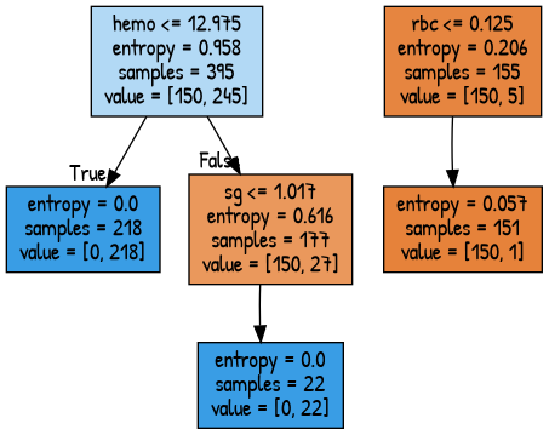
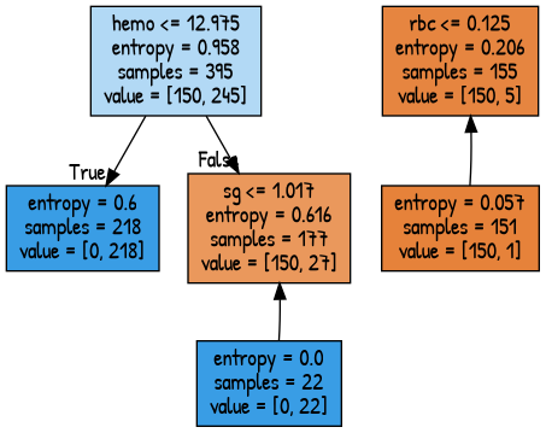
  digraph {
    fontname="Patrick Hand"
    node [color=black fillcolor="#399de5ff" fontname="Patrick Hand" shape=box style=filled]
    edge [fontname="Patrick Hand"]
    n1 [fillcolor="#399de563" label="hemo <= 12.975\nentropy = 0.958\nsamples = 395\nvalue = [150, 245]"]
-   n2 [label="entropy = 0.0\nsamples = 218\nvalue = [0, 218]"]
+   n2 [label="entropy = 0.6\nsamples = 218\nvalue = [0, 218]"]
    n3 [fillcolor="#e58139d1" label="sg <= 1.017\nentropy = 0.616\nsamples = 177\nvalue = [150, 27]"]
    n4 [label="entropy = 0.0\nsamples = 22\nvalue = [0, 22]"]
    n5 [fillcolor="#e58139f6" label="rbc <= 0.125\nentropy = 0.206\nsamples = 155\nvalue = [150, 5]"]
    n6 [fillcolor="#e58139fd" label="entropy = 0.057\nsamples = 151\nvalue = [150, 1]"]
    n1 -> n2 [headlabel=True labelangle=45 labeldistance=2.5]
    n1 -> n3 [headlabel=False labelangle=-45 labeldistance=2.5]
-   n3 -> n4
-   n5 -> n6
+   n4 -> n3
+   n6 -> n5
  }
